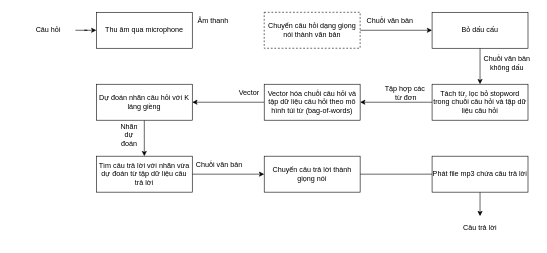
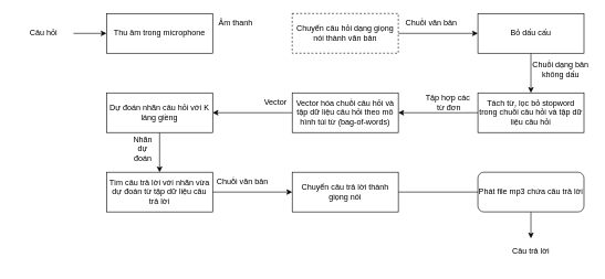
  <mxCell id="0" />
  <mxCell id="1" parent="0" />
  <mxCell id="2" value="" style="edgeStyle=orthogonalEdgeStyle;rounded=0;orthogonalLoop=1;jettySize=auto;html=1;" edge="1" parent="1" source="3" target="5"><mxGeometry relative="1" as="geometry" /></mxCell>
- <mxCell id="3" value="Câu hỏi" style="text;html=1;strokeColor=none;fillColor=none;align=center;verticalAlign=middle;whiteSpace=wrap;rounded=0;" parent="1" vertex="1"><mxGeometry x="35" y="30" width="90" height="40" as="geometry" /></mxCell>
+ <mxCell id="3" value="Câu hỏi" style="text;html=1;strokeColor=none;fillColor=none;align=center;verticalAlign=middle;whiteSpace=wrap;rounded=0;" parent="1" vertex="1"><mxGeometry x="20" y="30" width="90" height="40" as="geometry" /></mxCell>
  <mxCell id="4" value="Câu trả lời" style="text;html=1;strokeColor=none;fillColor=none;align=center;verticalAlign=middle;whiteSpace=wrap;rounded=0;" parent="1" vertex="1"><mxGeometry x="745" y="360" width="110" height="40" as="geometry" /></mxCell>
- <mxCell id="5" value="Thu âm qua microphone" style="rounded=0;whiteSpace=wrap;html=1;" parent="1" vertex="1"><mxGeometry x="160" y="20" width="160" height="60" as="geometry" /></mxCell>
+ <mxCell id="5" value="Thu âm trong microphone" style="rounded=0;whiteSpace=wrap;html=1;" parent="1" vertex="1"><mxGeometry x="160" y="20" width="160" height="60" as="geometry" /></mxCell>
  <mxCell id="6" value="" style="edgeStyle=orthogonalEdgeStyle;rounded=0;orthogonalLoop=1;jettySize=auto;html=1;" edge="1" parent="1" source="7" target="9"><mxGeometry relative="1" as="geometry" /></mxCell>
  <mxCell id="7" value="Tách từ, lọc bỏ stopword trong chuỗi câu hỏi và tập dữ liệu câu hỏi" style="rounded=0;whiteSpace=wrap;html=1;" parent="1" vertex="1"><mxGeometry x="720" y="140" width="160" height="60" as="geometry" /></mxCell>
  <mxCell id="8" value="" style="edgeStyle=orthogonalEdgeStyle;rounded=0;orthogonalLoop=1;jettySize=auto;html=1;" edge="1" parent="1" source="9" target="13"><mxGeometry relative="1" as="geometry" /></mxCell>
  <mxCell id="9" value="Vector hóa chuỗi câu hỏi và tập dữ liệu câu hỏi theo mô hình túi từ (bag-of-words)" style="rounded=0;whiteSpace=wrap;html=1;" parent="1" vertex="1"><mxGeometry x="440" y="140" width="160" height="60" as="geometry" /></mxCell>
  <mxCell id="10" value="" style="edgeStyle=orthogonalEdgeStyle;rounded=0;orthogonalLoop=1;jettySize=auto;html=1;" edge="1" parent="1" source="11" target="21"><mxGeometry relative="1" as="geometry" /></mxCell>
  <mxCell id="11" value="Chuyển câu hỏi dạng giọng nói thành văn bản" style="rounded=0;whiteSpace=wrap;html=1;dashed=1;" parent="1" vertex="1"><mxGeometry x="440" y="20" width="160" height="60" as="geometry" /></mxCell>
  <mxCell id="12" value="" style="edgeStyle=orthogonalEdgeStyle;rounded=0;orthogonalLoop=1;jettySize=auto;html=1;" edge="1" parent="1" source="13" target="15"><mxGeometry relative="1" as="geometry" /></mxCell>
  <mxCell id="13" value="Dự đoán nhãn câu hỏi với K láng giềng" style="rounded=0;whiteSpace=wrap;html=1;" parent="1" vertex="1"><mxGeometry x="160" y="140" width="160" height="60" as="geometry" /></mxCell>
  <mxCell id="14" value="" style="edgeStyle=orthogonalEdgeStyle;rounded=0;orthogonalLoop=1;jettySize=auto;html=1;" edge="1" parent="1" source="15" target="17"><mxGeometry relative="1" as="geometry" /></mxCell>
  <mxCell id="15" value="Tìm câu trả lời với nhãn vừa dự đoán từ tập dữ liệu câu trả lời" style="rounded=0;whiteSpace=wrap;html=1;" parent="1" vertex="1"><mxGeometry x="160" y="260" width="160" height="60" as="geometry" /></mxCell>
  <mxCell id="16" value="" style="edgeStyle=orthogonalEdgeStyle;rounded=0;orthogonalLoop=1;jettySize=auto;html=1;endArrow=none;" edge="1" parent="1" source="17" target="19"><mxGeometry relative="1" as="geometry" /></mxCell>
  <mxCell id="17" value="Chuyển câu trả lời thành giọng nói" style="rounded=0;whiteSpace=wrap;html=1;" parent="1" vertex="1"><mxGeometry x="440" y="260" width="160" height="60" as="geometry" /></mxCell>
  <mxCell id="18" value="" style="edgeStyle=orthogonalEdgeStyle;rounded=0;orthogonalLoop=1;jettySize=auto;html=1;" edge="1" parent="1" source="19" target="4"><mxGeometry relative="1" as="geometry" /></mxCell>
- <mxCell id="19" value="Phát file mp3 chứa câu trả lời" style="rounded=0;whiteSpace=wrap;html=1;" parent="1" vertex="1"><mxGeometry x="720" y="260" width="160" height="60" as="geometry" /></mxCell>
+ <mxCell id="19" value="Phát file mp3 chứa câu trả lời" style="whiteSpace=wrap;html=1;rounded=1;" parent="1" vertex="1"><mxGeometry x="720" y="260" width="160" height="60" as="geometry" /></mxCell>
  <mxCell id="20" value="" style="edgeStyle=orthogonalEdgeStyle;rounded=0;orthogonalLoop=1;jettySize=auto;html=1;" edge="1" parent="1" source="21" target="7"><mxGeometry relative="1" as="geometry" /></mxCell>
  <mxCell id="21" value="Bỏ dấu cấu" style="rounded=0;whiteSpace=wrap;html=1;" vertex="1" parent="1"><mxGeometry x="720" y="20" width="160" height="60" as="geometry" /></mxCell>
  <mxCell id="22" value="Âm thanh" style="text;html=1;strokeColor=none;fillColor=none;align=center;verticalAlign=middle;whiteSpace=wrap;rounded=0;" vertex="1" parent="1"><mxGeometry x="320" y="20" width="70" height="30" as="geometry" /></mxCell>
  <mxCell id="23" value="Chuỗi văn bản" style="text;html=1;strokeColor=none;fillColor=none;align=center;verticalAlign=middle;whiteSpace=wrap;rounded=0;" vertex="1" parent="1"><mxGeometry x="610" y="20" width="80" height="30" as="geometry" /></mxCell>
- <mxCell id="24" value="Chuỗi văn bản không dấu" style="text;html=1;strokeColor=none;fillColor=none;align=center;verticalAlign=middle;whiteSpace=wrap;rounded=0;direction=south;" vertex="1" parent="1"><mxGeometry x="800" y="60" width="90" height="90" as="geometry" /></mxCell>
+ <mxCell id="24" value="Chuỗi dạng bản không dấu" style="text;html=1;strokeColor=none;fillColor=none;align=center;verticalAlign=middle;whiteSpace=wrap;rounded=0;direction=south;" vertex="1" parent="1"><mxGeometry x="800" y="60" width="90" height="90" as="geometry" /></mxCell>
  <mxCell id="25" value="Tập hợp các&lt;br&gt;&amp;nbsp;từ đơn" style="text;html=1;strokeColor=none;fillColor=none;align=center;verticalAlign=middle;whiteSpace=wrap;rounded=0;" vertex="1" parent="1"><mxGeometry x="630" y="140" width="90" height="30" as="geometry" /></mxCell>
  <mxCell id="26" value="Vector" style="text;html=1;strokeColor=none;fillColor=none;align=center;verticalAlign=middle;whiteSpace=wrap;rounded=0;" vertex="1" parent="1"><mxGeometry x="370" y="140" width="90" height="30" as="geometry" /></mxCell>
  <mxCell id="27" value="Nhãn dự đoán" style="text;html=1;strokeColor=none;fillColor=none;align=center;verticalAlign=middle;whiteSpace=wrap;rounded=0;direction=south;" vertex="1" parent="1"><mxGeometry x="200" y="180" width="30" height="90" as="geometry" /></mxCell>
  <mxCell id="28" value="Chuỗi văn bản" style="text;html=1;strokeColor=none;fillColor=none;align=center;verticalAlign=middle;whiteSpace=wrap;rounded=0;" vertex="1" parent="1"><mxGeometry x="320" y="260" width="90" height="30" as="geometry" /></mxCell>
